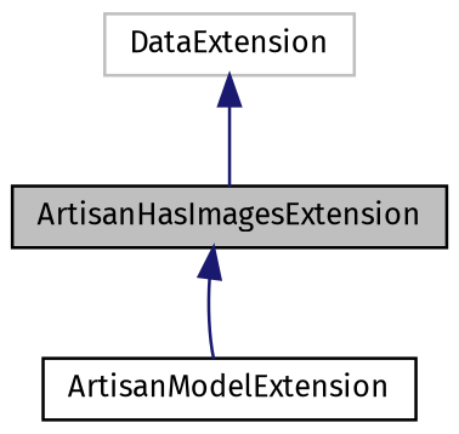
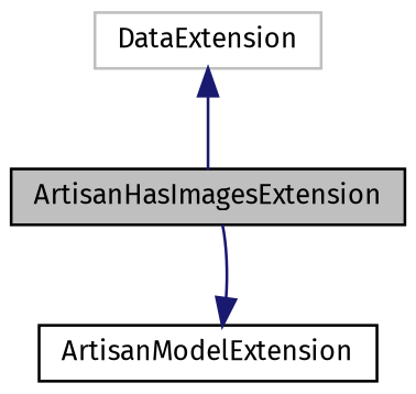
  digraph {
    fontname="Fira Sans"
    node [color=black fillcolor=white fontname="Fira Sans" fontsize=10 shape=record style=filled]
    edge [color=midnightblue dir=back fontname="Fira Sans" fontsize=10 labelfontname=Helvetica labelfontsize=10 style=solid]
    n1 [fillcolor=grey75 fontcolor=black height=0.2 label=ArtisanHasImagesExtension width=0.4]
    n2 [height=0.2 label=ArtisanModelExtension width=0.4]
    n3 [color=grey75 height=0.2 label=DataExtension width=0.4]
-   n1 -> n2
+   n2 -> n1
    n3 -> n1
  }
